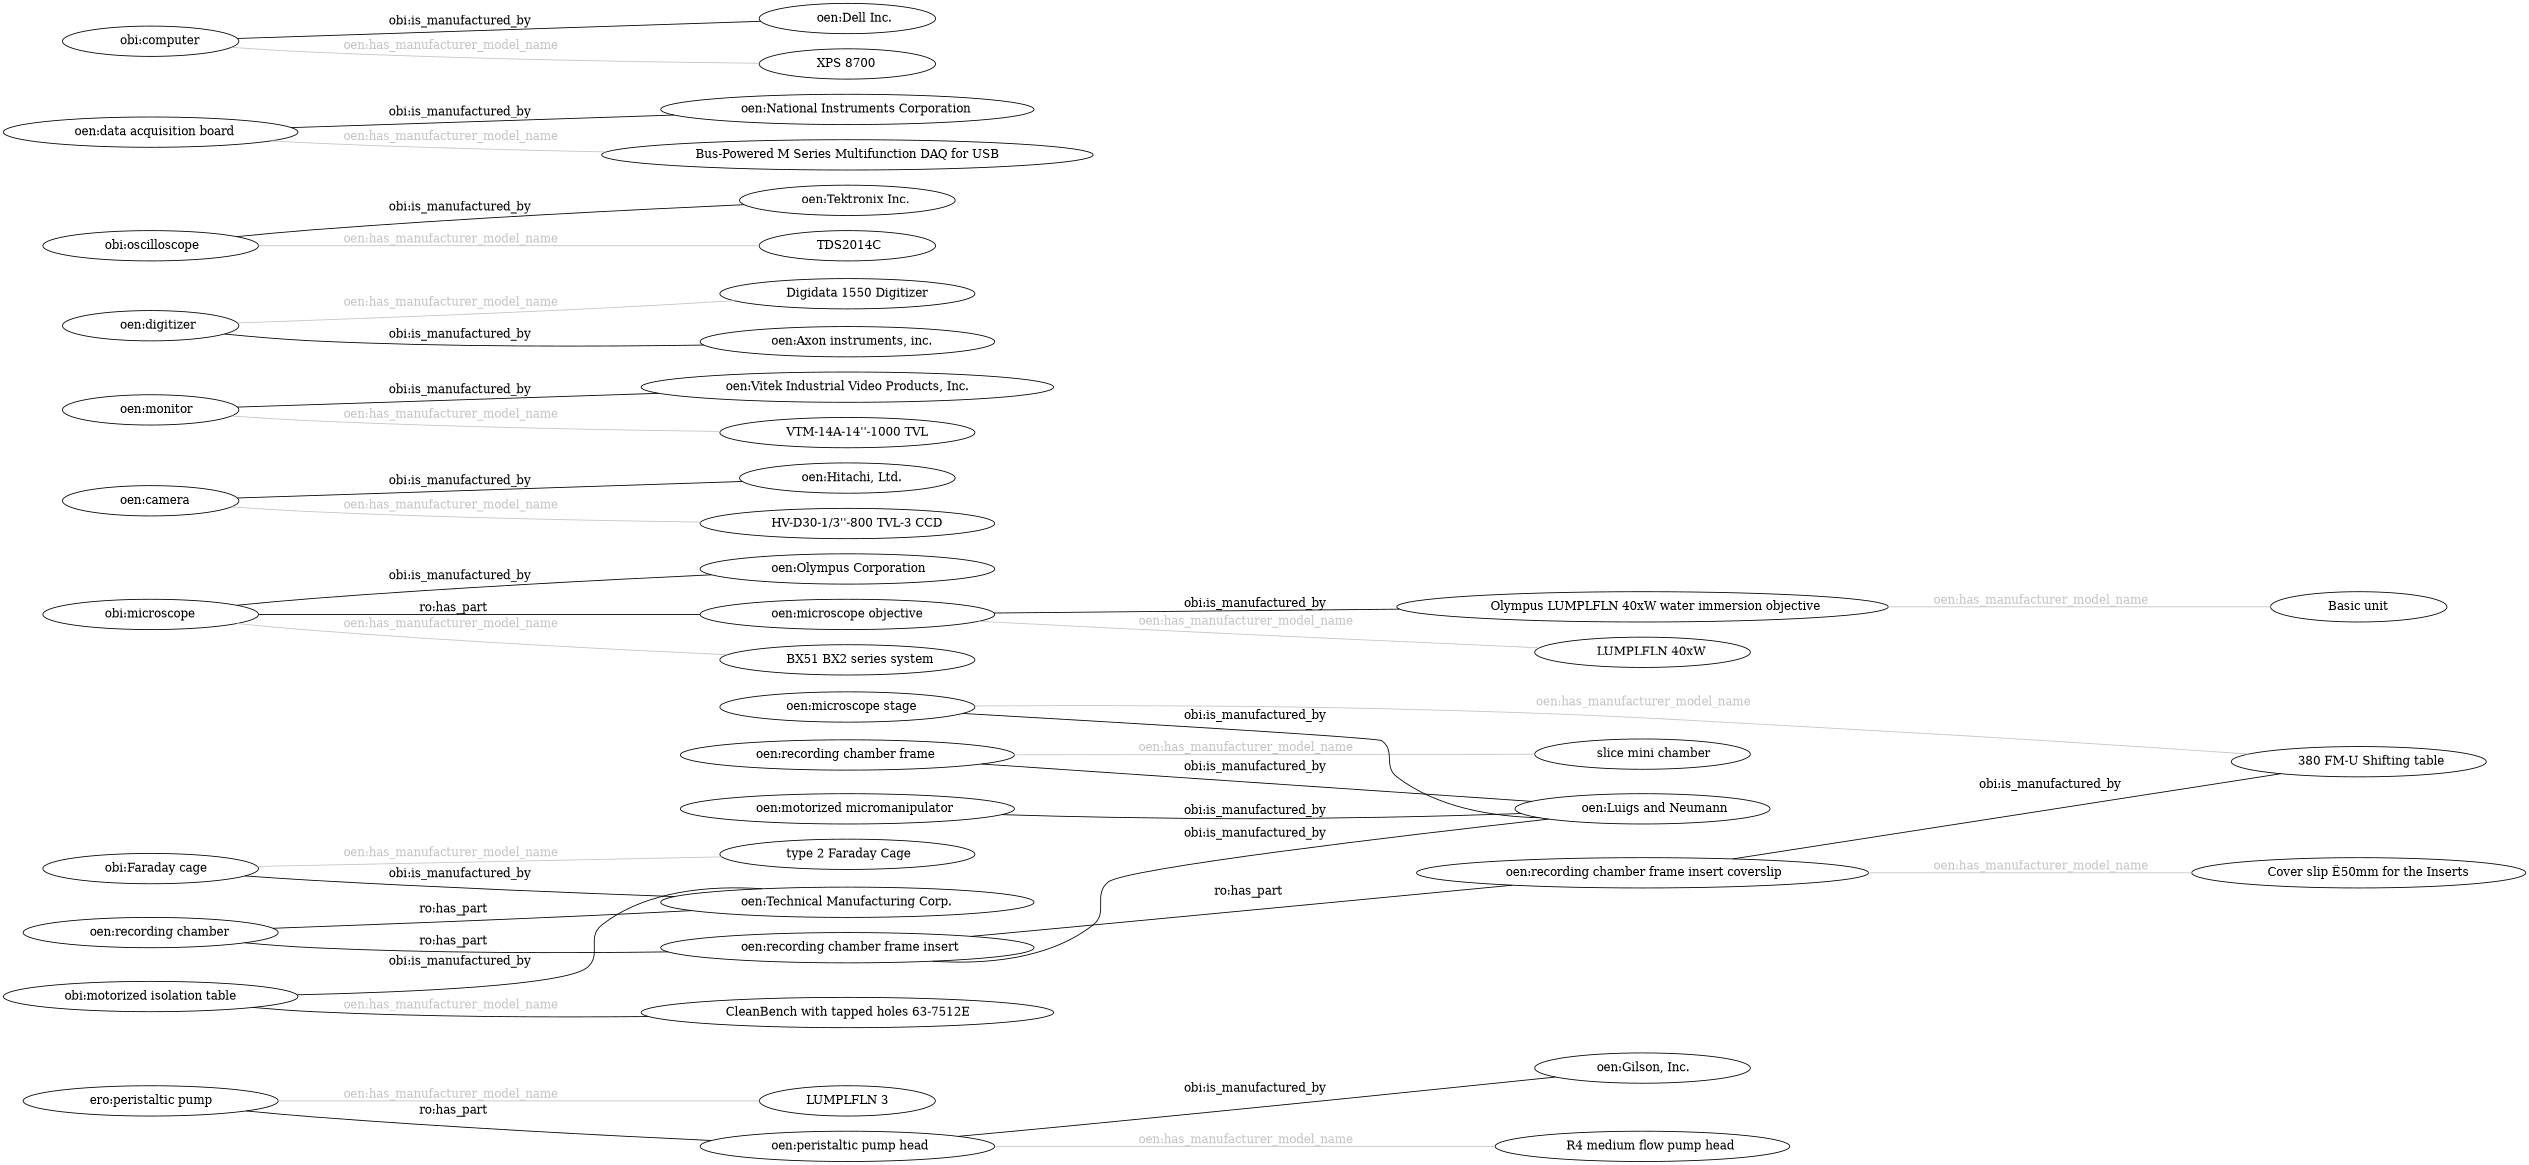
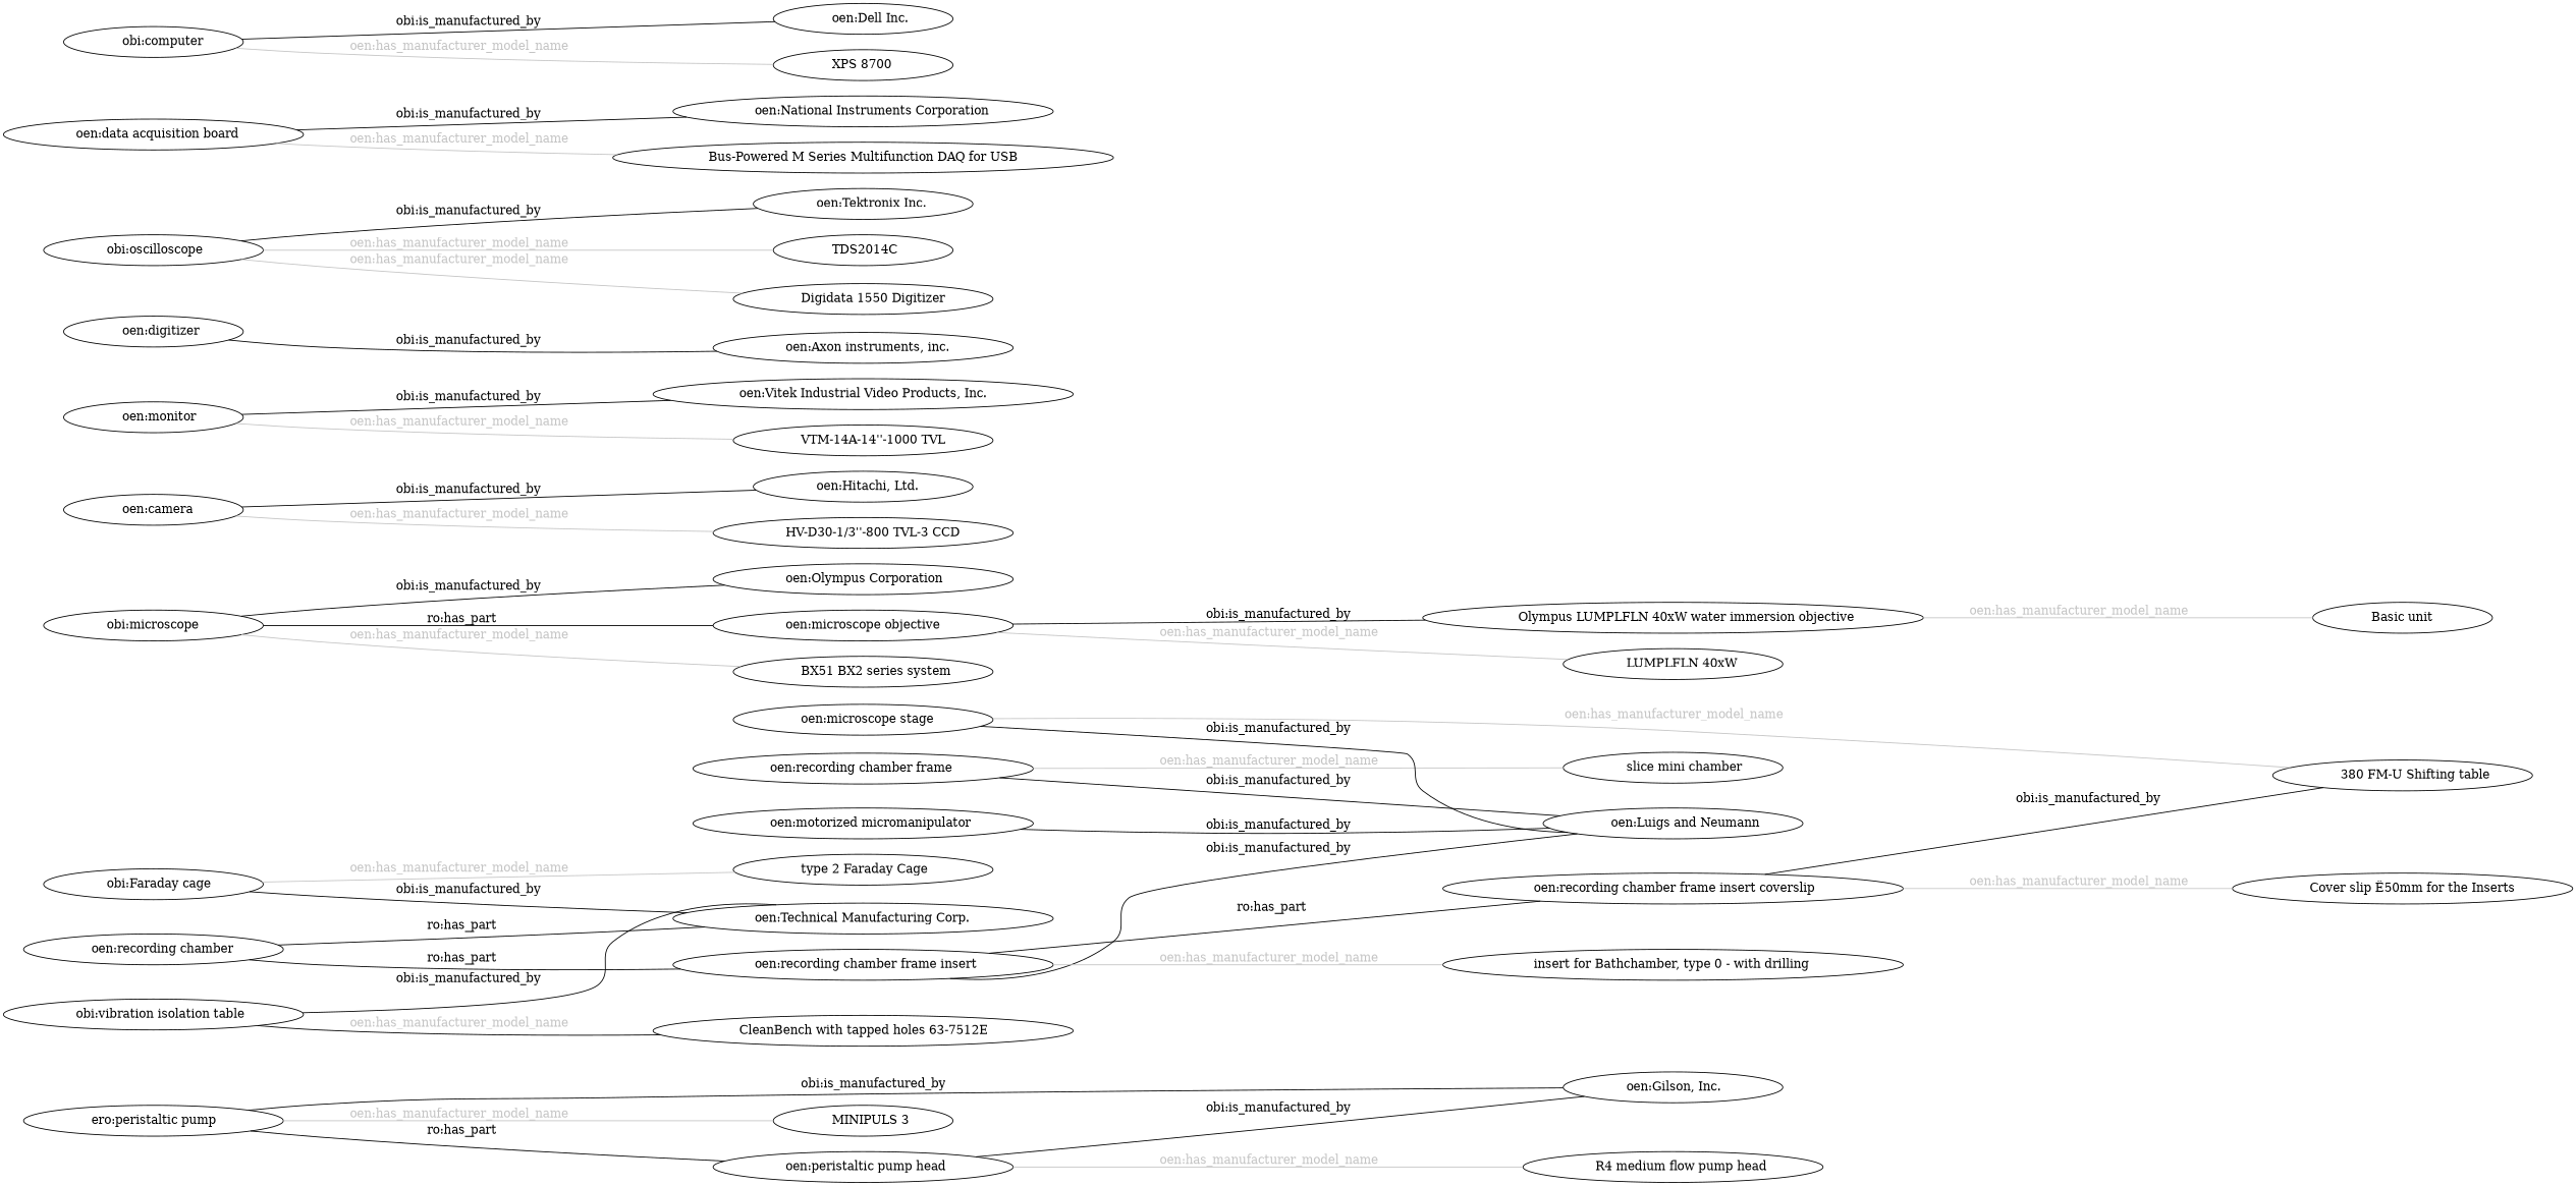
  graph {
    rankdir=LR
    edge [color="#000000" fontcolor="#000000"]
    "	ero:peristaltic pump	"
    "	oen:Gilson, Inc.	"
-   "	MINIPULS 3	" [label="LUMPLFLN 3"]
+   "	MINIPULS 3	"
    "	oen:peristaltic pump head	"
    "	R4 medium flow pump head	"
    "	oen:recording chamber frame	"
    "	oen:Luigs and Neumann	"
    "	slice mini chamber	"
    "	oen:recording chamber frame insert	"
    "	oen:recording chamber frame insert coverslip	"
+   "	insert for Bathchamber, type 0 - with drilling	"
    "	380 FM-U Shifting table	"
    "	Cover slip Ë50mm for the Inserts	"
    "	oen:microscope stage	"
    "	obi:Faraday cage	"
    "	oen:Technical Manufacturing Corp.	"
    "	type 2 Faraday Cage	"
-   "	obi:vibration isolation table	" [label="obi:motorized isolation table"]
+   "	obi:vibration isolation table	"
    "	CleanBench with tapped holes 63-7512E	"
    "	obi:microscope	"
    "	oen:Olympus Corporation	"
    "	oen:microscope objective	"
    "	BX51 BX2 series system	"
    "	Olympus LUMPLFLN 40xW water immersion objective	"
    "	LUMPLFLN 40xW	"
    "	Basic unit	"
    "	oen:camera	"
    "	oen:Hitachi, Ltd.	"
    "	HV-D30-1/3''-800 TVL-3 CCD	"
    "	oen:monitor	"
    "	oen:Vitek Industrial Video Products, Inc.	"
    "	VTM-14A-14''-1000 TVL	"
    "	oen:motorized micromanipulator	"
    "	obi:oscilloscope	"
    "	oen:Tektronix Inc.	"
    "	TDS2014C	"
    "	oen:digitizer	"
    "	oen:Axon instruments, inc.	"
    "	Digidata 1550 Digitizer	"
    "	oen:data acquisition board	"
    "	oen:National Instruments Corporation	"
    "	Bus-Powered M Series Multifunction DAQ for USB	"
    "	obi:computer	"
    "	oen:Dell Inc.	"
    "	XPS 8700	"
    "	oen:recording chamber	"
+   "	ero:peristaltic pump	" -- "	oen:Gilson, Inc.	" [label="	obi:is_manufactured_by	"]
    "	ero:peristaltic pump	" -- "	MINIPULS 3	" [color="#c4c4c4" fontcolor="#c4c4c4" label="	oen:has_manufacturer_model_name	"]
    "	ero:peristaltic pump	" -- "	oen:peristaltic pump head	" [label="	ro:has_part	"]
    "	oen:peristaltic pump head	" -- "	oen:Gilson, Inc.	" [label="	obi:is_manufactured_by	"]
    "	oen:peristaltic pump head	" -- "	R4 medium flow pump head	" [color="#c4c4c4" fontcolor="#c4c4c4" label="	oen:has_manufacturer_model_name	"]
    "	oen:recording chamber frame	" -- "	oen:Luigs and Neumann	" [label="	obi:is_manufactured_by	"]
    "	oen:recording chamber frame	" -- "	slice mini chamber	" [color="#c4c4c4" fontcolor="#c4c4c4" label="	oen:has_manufacturer_model_name	"]
    "	oen:recording chamber frame insert	" -- "	oen:Luigs and Neumann	" [label="	obi:is_manufactured_by	"]
    "	oen:recording chamber frame insert	" -- "	oen:recording chamber frame insert coverslip	" [label="	ro:has_part	"]
+   "	oen:recording chamber frame insert	" -- "	insert for Bathchamber, type 0 - with drilling	" [color="#c4c4c4" fontcolor="#c4c4c4" label="	oen:has_manufacturer_model_name	"]
    "	oen:recording chamber frame insert coverslip	" -- "	380 FM-U Shifting table	" [label="	obi:is_manufactured_by	"]
    "	oen:recording chamber frame insert coverslip	" -- "	Cover slip Ë50mm for the Inserts	" [color="#c4c4c4" fontcolor="#c4c4c4" label="	oen:has_manufacturer_model_name	"]
    "	oen:microscope stage	" -- "	oen:Luigs and Neumann	" [label="	obi:is_manufactured_by	"]
    "	oen:microscope stage	" -- "	380 FM-U Shifting table	" [color="#c4c4c4" fontcolor="#c4c4c4" label="	oen:has_manufacturer_model_name	"]
    "	obi:Faraday cage	" -- "	oen:Technical Manufacturing Corp.	" [label="	obi:is_manufactured_by	"]
    "	obi:Faraday cage	" -- "	type 2 Faraday Cage	" [color="#c4c4c4" fontcolor="#c4c4c4" label="	oen:has_manufacturer_model_name	"]
    "	obi:vibration isolation table	" -- "	oen:Technical Manufacturing Corp.	" [label="	obi:is_manufactured_by	"]
    "	obi:vibration isolation table	" -- "	CleanBench with tapped holes 63-7512E	" [fontcolor="#c4c4c4" label="	oen:has_manufacturer_model_name	"]
    "	obi:microscope	" -- "	oen:Olympus Corporation	" [label="	obi:is_manufactured_by	"]
    "	obi:microscope	" -- "	oen:microscope objective	" [label="	ro:has_part	"]
    "	obi:microscope	" -- "	BX51 BX2 series system	" [color="#c4c4c4" fontcolor="#c4c4c4" label="	oen:has_manufacturer_model_name	"]
    "	oen:microscope objective	" -- "	Olympus LUMPLFLN 40xW water immersion objective	" [label="	obi:is_manufactured_by	"]
    "	oen:microscope objective	" -- "	LUMPLFLN 40xW	" [color="#c4c4c4" fontcolor="#c4c4c4" label="	oen:has_manufacturer_model_name	"]
    "	Olympus LUMPLFLN 40xW water immersion objective	" -- "	Basic unit	" [color="#c4c4c4" fontcolor="#c4c4c4" label="	oen:has_manufacturer_model_name	"]
    "	oen:camera	" -- "	oen:Hitachi, Ltd.	" [label="	obi:is_manufactured_by	"]
    "	oen:camera	" -- "	HV-D30-1/3''-800 TVL-3 CCD	" [color="#c4c4c4" fontcolor="#c4c4c4" label="	oen:has_manufacturer_model_name	"]
    "	oen:monitor	" -- "	oen:Vitek Industrial Video Products, Inc.	" [label="	obi:is_manufactured_by	"]
    "	oen:monitor	" -- "	VTM-14A-14''-1000 TVL	" [color="#c4c4c4" fontcolor="#c4c4c4" label="	oen:has_manufacturer_model_name	"]
    "	oen:motorized micromanipulator	" -- "	oen:Luigs and Neumann	" [label="	obi:is_manufactured_by	"]
    "	obi:oscilloscope	" -- "	oen:Tektronix Inc.	" [label="	obi:is_manufactured_by	"]
    "	obi:oscilloscope	" -- "	TDS2014C	" [color="#c4c4c4" fontcolor="#c4c4c4" label="	oen:has_manufacturer_model_name	"]
    "	oen:digitizer	" -- "	oen:Axon instruments, inc.	" [label="	obi:is_manufactured_by	"]
-   "	oen:digitizer	" -- "	Digidata 1550 Digitizer	" [color="#c4c4c4" fontcolor="#c4c4c4" label="	oen:has_manufacturer_model_name	"]
+   "	obi:oscilloscope	" -- "	Digidata 1550 Digitizer	" [color="#c4c4c4" fontcolor="#c4c4c4" label="	oen:has_manufacturer_model_name	"]
    "	oen:data acquisition board	" -- "	oen:National Instruments Corporation	" [label="	obi:is_manufactured_by	"]
    "	oen:data acquisition board	" -- "	Bus-Powered M Series Multifunction DAQ for USB	" [color="#c4c4c4" fontcolor="#c4c4c4" label="	oen:has_manufacturer_model_name	"]
    "	obi:computer	" -- "	oen:Dell Inc.	" [label="	obi:is_manufactured_by	"]
    "	obi:computer	" -- "	XPS 8700	" [color="#c4c4c4" fontcolor="#c4c4c4" label="	oen:has_manufacturer_model_name	"]
    "	oen:recording chamber	" -- "	oen:recording chamber frame insert	" [label="	ro:has_part	"]
    "	oen:recording chamber	" -- "	oen:Technical Manufacturing Corp.	" [label="	ro:has_part	"]
  }
